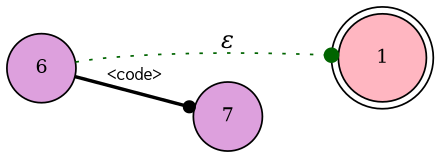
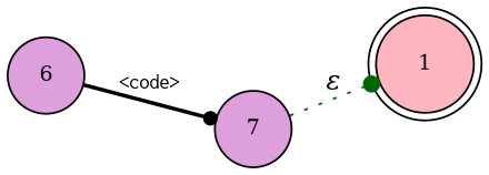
  digraph {
    rankdir=LR
    node [fillcolor=plum fixedsize=true fontsize=11 shape=circle style=filled peripheries=1]
    edge [arrowhead=dot]
    n1 [fillcolor=lightpink label=1 shape=doublecircle width=.6 peripheries=""]
    n2 [label=6 width=.55]
    n3 [label=7 width=.55]
    n2 -> n3 [arrowsize=.7 color=black fontname=Courier fontsize=11 label="<code>" style=bold]
-   n2 -> n1 [color=darkgreen fontname="Times-Italic" label="&epsilon;" style=dotted]
+   n3 -> n1 [color=darkgreen fontname="Times-Italic" label="&epsilon;" style=dotted]
  }
